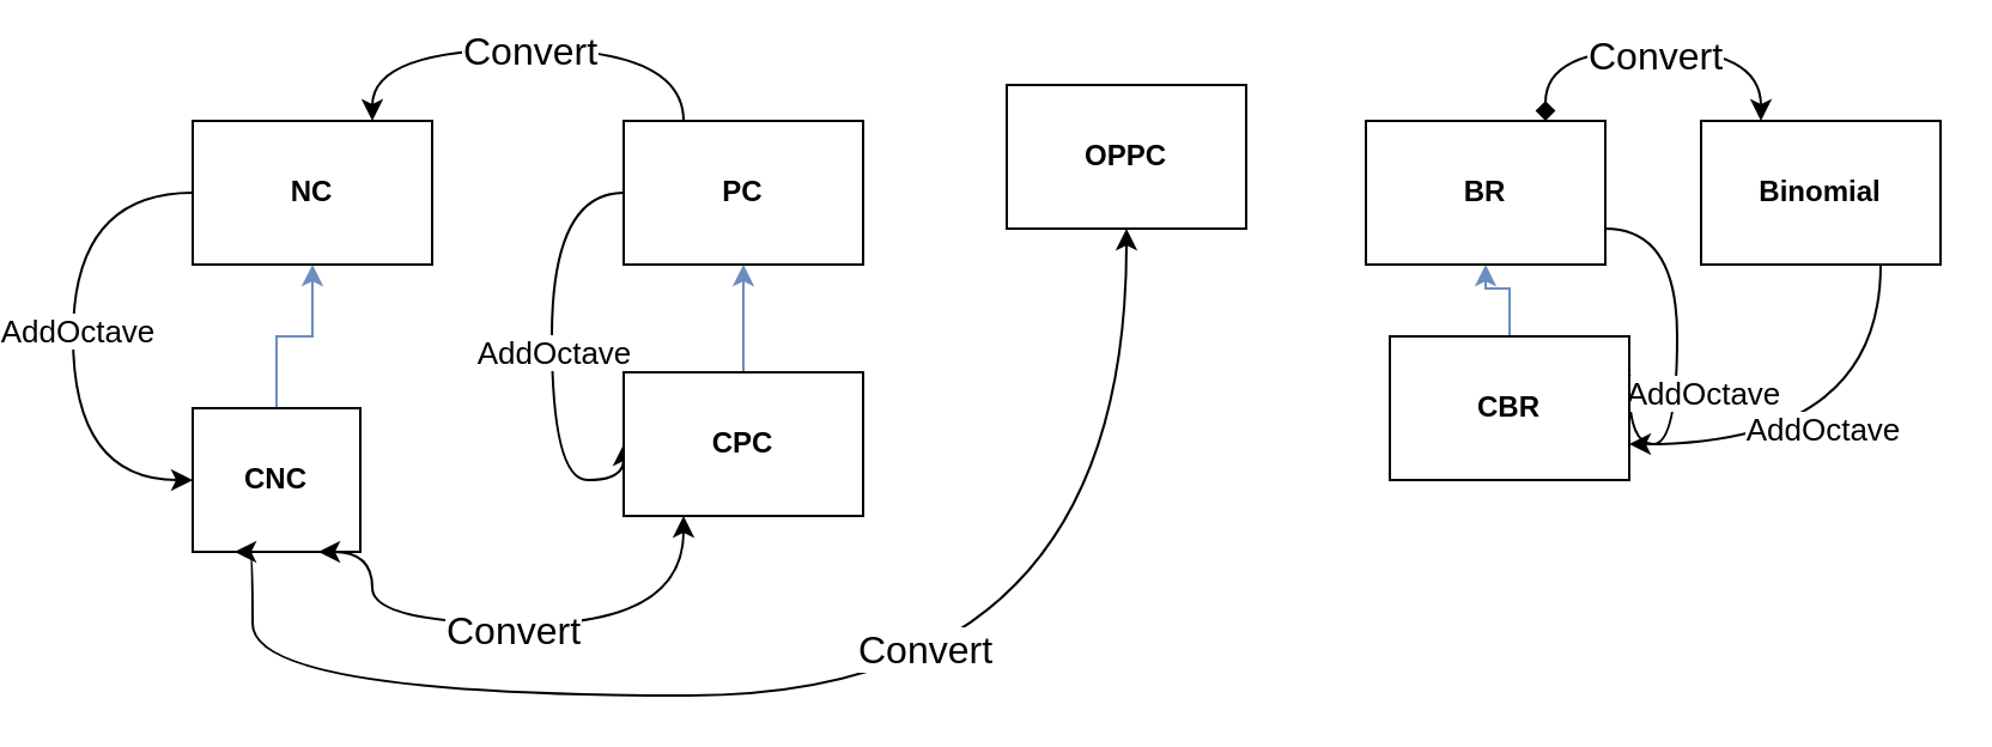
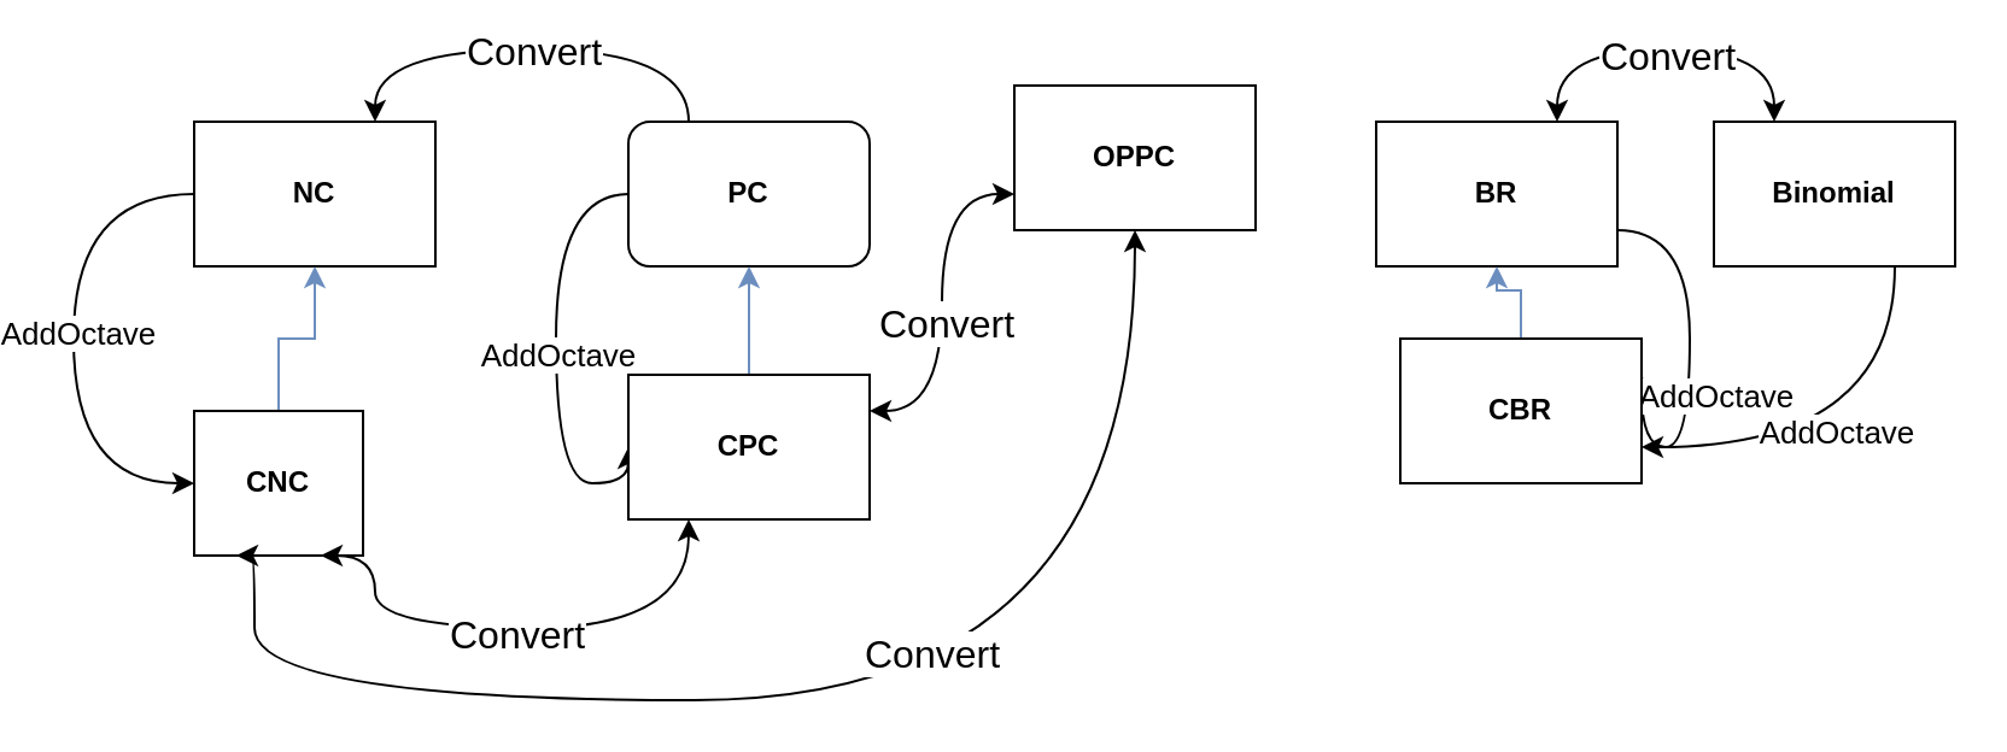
  <mxCell id="0" />
  <mxCell id="1" parent="0" />
  <mxCell id="2" style="edgeStyle=orthogonalEdgeStyle;rounded=0;orthogonalLoop=1;jettySize=auto;html=1;exitX=0;exitY=0.5;exitDx=0;exitDy=0;entryX=0;entryY=0.5;entryDx=0;entryDy=0;curved=1;" edge="1" parent="1" source="4" target="6"><mxGeometry relative="1" as="geometry"><Array as="points"><mxPoint x="20" y="80" /><mxPoint x="20" y="200" /></Array></mxGeometry></mxCell>
  <mxCell id="3" value="&lt;font style=&quot;font-size: 13px&quot;&gt;AddOctave&lt;/font&gt;" style="edgeLabel;html=1;align=center;verticalAlign=middle;resizable=0;points=[];" vertex="1" connectable="0" parent="2"><mxGeometry x="-0.156" y="1" relative="1" as="geometry"><mxPoint y="14" as="offset" /></mxGeometry></mxCell>
  <mxCell id="4" value="&lt;b&gt;NC&lt;/b&gt;" style="rounded=0;whiteSpace=wrap;html=1;" parent="1" vertex="1"><mxGeometry x="70" y="50" width="100" height="60" as="geometry" /></mxCell>
  <mxCell id="5" style="edgeStyle=orthogonalEdgeStyle;rounded=0;orthogonalLoop=1;jettySize=auto;html=1;exitX=0.5;exitY=0;exitDx=0;exitDy=0;entryX=0.5;entryY=1;entryDx=0;entryDy=0;fillColor=#dae8fc;strokeColor=#6c8ebf;" parent="1" source="6" target="4" edge="1"><mxGeometry relative="1" as="geometry" /></mxCell>
  <mxCell id="6" value="&lt;b&gt;CNC&lt;/b&gt;" style="rounded=0;whiteSpace=wrap;html=1;" parent="1" vertex="1"><mxGeometry x="70" y="170" width="70" height="60" as="geometry" /></mxCell>
  <mxCell id="7" style="edgeStyle=orthogonalEdgeStyle;curved=1;rounded=0;orthogonalLoop=1;jettySize=auto;html=1;exitX=0;exitY=0.5;exitDx=0;exitDy=0;entryX=0;entryY=0.5;entryDx=0;entryDy=0;" edge="1" parent="1" source="9" target="11"><mxGeometry relative="1" as="geometry"><Array as="points"><mxPoint x="220" y="80" /><mxPoint x="220" y="200" /></Array></mxGeometry></mxCell>
  <mxCell id="8" value="&lt;font style=&quot;font-size: 13px&quot;&gt;AddOctave&lt;/font&gt;" style="edgeLabel;html=1;align=center;verticalAlign=middle;resizable=0;points=[];" vertex="1" connectable="0" parent="7"><mxGeometry x="-0.144" relative="1" as="geometry"><mxPoint y="13" as="offset" /></mxGeometry></mxCell>
- <mxCell id="9" value="&lt;b&gt;PC&lt;/b&gt;" style="rounded=0;whiteSpace=wrap;html=1;" parent="1" vertex="1"><mxGeometry x="250" y="50" width="100" height="60" as="geometry" /></mxCell>
+ <mxCell id="9" value="&lt;b&gt;PC&lt;/b&gt;" style="whiteSpace=wrap;html=1;rounded=1;" parent="1" vertex="1"><mxGeometry x="250" y="50" width="100" height="60" as="geometry" /></mxCell>
  <mxCell id="10" style="edgeStyle=orthogonalEdgeStyle;rounded=0;orthogonalLoop=1;jettySize=auto;html=1;exitX=0.5;exitY=0;exitDx=0;exitDy=0;entryX=0.5;entryY=1;entryDx=0;entryDy=0;fillColor=#dae8fc;strokeColor=#6c8ebf;" parent="1" source="11" target="9" edge="1"><mxGeometry relative="1" as="geometry" /></mxCell>
  <mxCell id="11" value="&lt;b&gt;CPC&lt;/b&gt;" style="rounded=0;whiteSpace=wrap;html=1;" parent="1" vertex="1"><mxGeometry x="250" y="155" width="100" height="60" as="geometry" /></mxCell>
  <mxCell id="12" style="edgeStyle=orthogonalEdgeStyle;curved=1;rounded=0;orthogonalLoop=1;jettySize=auto;html=1;exitX=0.75;exitY=1;exitDx=0;exitDy=0;entryX=1;entryY=0.75;entryDx=0;entryDy=0;" edge="1" parent="1" source="14" target="19"><mxGeometry relative="1" as="geometry" /></mxCell>
  <mxCell id="13" value="&lt;font style=&quot;font-size: 13px&quot;&gt;AddOctave&lt;/font&gt;" style="edgeLabel;html=1;align=center;verticalAlign=middle;resizable=0;points=[];" vertex="1" connectable="0" parent="12"><mxGeometry x="-0.2" y="-22" relative="1" as="geometry"><mxPoint x="-3" y="-4" as="offset" /></mxGeometry></mxCell>
  <mxCell id="14" value="&lt;b&gt;Binomial&lt;/b&gt;" style="rounded=0;whiteSpace=wrap;html=1;" parent="1" vertex="1"><mxGeometry x="700" y="50" width="100" height="60" as="geometry" /></mxCell>
  <mxCell id="15" style="edgeStyle=orthogonalEdgeStyle;curved=1;rounded=0;orthogonalLoop=1;jettySize=auto;html=1;exitX=1;exitY=0.75;exitDx=0;exitDy=0;entryX=1;entryY=0.25;entryDx=0;entryDy=0;" edge="1" parent="1" source="17" target="19"><mxGeometry relative="1" as="geometry"><Array as="points"><mxPoint x="690" y="95" /><mxPoint x="690" y="185" /></Array></mxGeometry></mxCell>
  <mxCell id="16" value="&lt;font style=&quot;font-size: 13px&quot;&gt;AddOctave&lt;/font&gt;" style="edgeLabel;html=1;align=center;verticalAlign=middle;resizable=0;points=[];" vertex="1" connectable="0" parent="15"><mxGeometry x="0.154" y="1" relative="1" as="geometry"><mxPoint x="9" as="offset" /></mxGeometry></mxCell>
  <mxCell id="17" value="&lt;b&gt;BR&lt;/b&gt;" style="rounded=0;whiteSpace=wrap;html=1;" parent="1" vertex="1"><mxGeometry x="560" y="50" width="100" height="60" as="geometry" /></mxCell>
  <mxCell id="18" style="edgeStyle=orthogonalEdgeStyle;rounded=0;orthogonalLoop=1;jettySize=auto;html=1;exitX=0.5;exitY=0;exitDx=0;exitDy=0;fillColor=#dae8fc;strokeColor=#6c8ebf;" parent="1" source="19" target="17" edge="1"><mxGeometry relative="1" as="geometry" /></mxCell>
  <mxCell id="19" value="&lt;b&gt;CBR&lt;/b&gt;" style="rounded=0;whiteSpace=wrap;html=1;" parent="1" vertex="1"><mxGeometry x="570" y="140" width="100" height="60" as="geometry" /></mxCell>
  <mxCell id="20" value="&lt;b&gt;OPPC&lt;/b&gt;" style="rounded=0;whiteSpace=wrap;html=1;" vertex="1" parent="1"><mxGeometry x="410" y="35" width="100" height="60" as="geometry" /></mxCell>
+ <mxCell id="21" value="" style="endArrow=classic;startArrow=classic;html=1;exitX=1;exitY=0.25;exitDx=0;exitDy=0;entryX=0;entryY=0.75;entryDx=0;entryDy=0;edgeStyle=orthogonalEdgeStyle;curved=1;" edge="1" parent="1" source="11" target="20"><mxGeometry width="50" height="50" relative="1" as="geometry"><mxPoint x="370" y="350" as="sourcePoint" /><mxPoint x="420" y="300" as="targetPoint" /></mxGeometry></mxCell>
+ <mxCell id="22" value="&lt;font style=&quot;font-size: 16px&quot;&gt;Convert&lt;/font&gt;" style="edgeLabel;html=1;align=center;verticalAlign=middle;resizable=0;points=[];" vertex="1" connectable="0" parent="21"><mxGeometry x="-0.2" y="-1" relative="1" as="geometry"><mxPoint y="-7" as="offset" /></mxGeometry></mxCell>
  <mxCell id="23" value="" style="endArrow=none;startArrow=classic;html=1;exitX=0.75;exitY=0;exitDx=0;exitDy=0;entryX=0.25;entryY=0;entryDx=0;entryDy=0;edgeStyle=orthogonalEdgeStyle;curved=1;" edge="1" parent="1" source="4" target="9"><mxGeometry width="50" height="50" relative="1" as="geometry"><mxPoint x="370" y="350" as="sourcePoint" /><mxPoint x="420" y="300" as="targetPoint" /><Array as="points"><mxPoint x="145" y="20" /><mxPoint x="275" y="20" /></Array></mxGeometry></mxCell>
  <mxCell id="24" value="&lt;font style=&quot;font-size: 16px&quot;&gt;Convert&lt;/font&gt;" style="edgeLabel;html=1;align=center;verticalAlign=middle;resizable=0;points=[];" vertex="1" connectable="0" parent="23"><mxGeometry x="0.339" relative="1" as="geometry"><mxPoint x="-32" as="offset" /></mxGeometry></mxCell>
  <mxCell id="25" value="" style="endArrow=classic;startArrow=classic;html=1;exitX=0.75;exitY=1;exitDx=0;exitDy=0;entryX=0.25;entryY=1;entryDx=0;entryDy=0;edgeStyle=orthogonalEdgeStyle;curved=1;" edge="1" parent="1" source="6" target="11"><mxGeometry width="50" height="50" relative="1" as="geometry"><mxPoint x="370" y="350" as="sourcePoint" /><mxPoint x="420" y="300" as="targetPoint" /><Array as="points"><mxPoint x="145" y="260" /><mxPoint x="275" y="260" /></Array></mxGeometry></mxCell>
  <mxCell id="26" value="&lt;font style=&quot;font-size: 16px&quot;&gt;Convert&lt;/font&gt;" style="edgeLabel;html=1;align=center;verticalAlign=middle;resizable=0;points=[];" vertex="1" connectable="0" parent="25"><mxGeometry x="-0.158" y="-2" relative="1" as="geometry"><mxPoint x="15" as="offset" /></mxGeometry></mxCell>
  <mxCell id="27" value="" style="endArrow=classic;startArrow=classic;html=1;exitX=0.25;exitY=1;exitDx=0;exitDy=0;entryX=0.5;entryY=1;entryDx=0;entryDy=0;edgeStyle=orthogonalEdgeStyle;curved=1;" edge="1" parent="1" source="6" target="20"><mxGeometry width="50" height="50" relative="1" as="geometry"><mxPoint x="370" y="350" as="sourcePoint" /><mxPoint x="420" y="300" as="targetPoint" /><Array as="points"><mxPoint x="95" y="290" /><mxPoint x="460" y="290" /></Array></mxGeometry></mxCell>
  <mxCell id="28" value="&lt;font style=&quot;font-size: 16px&quot;&gt;Convert&lt;/font&gt;" style="edgeLabel;html=1;align=center;verticalAlign=middle;resizable=0;points=[];" vertex="1" connectable="0" parent="27"><mxGeometry x="0.152" y="18" relative="1" as="geometry"><mxPoint x="-13" y="-2" as="offset" /></mxGeometry></mxCell>
- <mxCell id="29" value="" style="endArrow=diamond;startArrow=classic;html=1;entryX=0.75;entryY=0;entryDx=0;entryDy=0;exitX=0.25;exitY=0;exitDx=0;exitDy=0;edgeStyle=orthogonalEdgeStyle;curved=1;" edge="1" parent="1" source="14" target="17"><mxGeometry width="50" height="50" relative="1" as="geometry"><mxPoint x="370" y="350" as="sourcePoint" /><mxPoint x="420" y="300" as="targetPoint" /><Array as="points"><mxPoint x="725" y="20" /><mxPoint x="635" y="20" /></Array></mxGeometry></mxCell>
+ <mxCell id="29" value="" style="endArrow=classic;startArrow=classic;html=1;entryX=0.75;entryY=0;entryDx=0;entryDy=0;exitX=0.25;exitY=0;exitDx=0;exitDy=0;edgeStyle=orthogonalEdgeStyle;curved=1;" edge="1" parent="1" source="14" target="17"><mxGeometry width="50" height="50" relative="1" as="geometry"><mxPoint x="370" y="350" as="sourcePoint" /><mxPoint x="420" y="300" as="targetPoint" /><Array as="points"><mxPoint x="725" y="20" /><mxPoint x="635" y="20" /></Array></mxGeometry></mxCell>
  <mxCell id="30" value="&lt;font style=&quot;font-size: 16px&quot;&gt;Convert&lt;/font&gt;" style="edgeLabel;html=1;align=center;verticalAlign=middle;resizable=0;points=[];" vertex="1" connectable="0" parent="29"><mxGeometry x="0.227" y="2" relative="1" as="geometry"><mxPoint x="17" as="offset" /></mxGeometry></mxCell>
